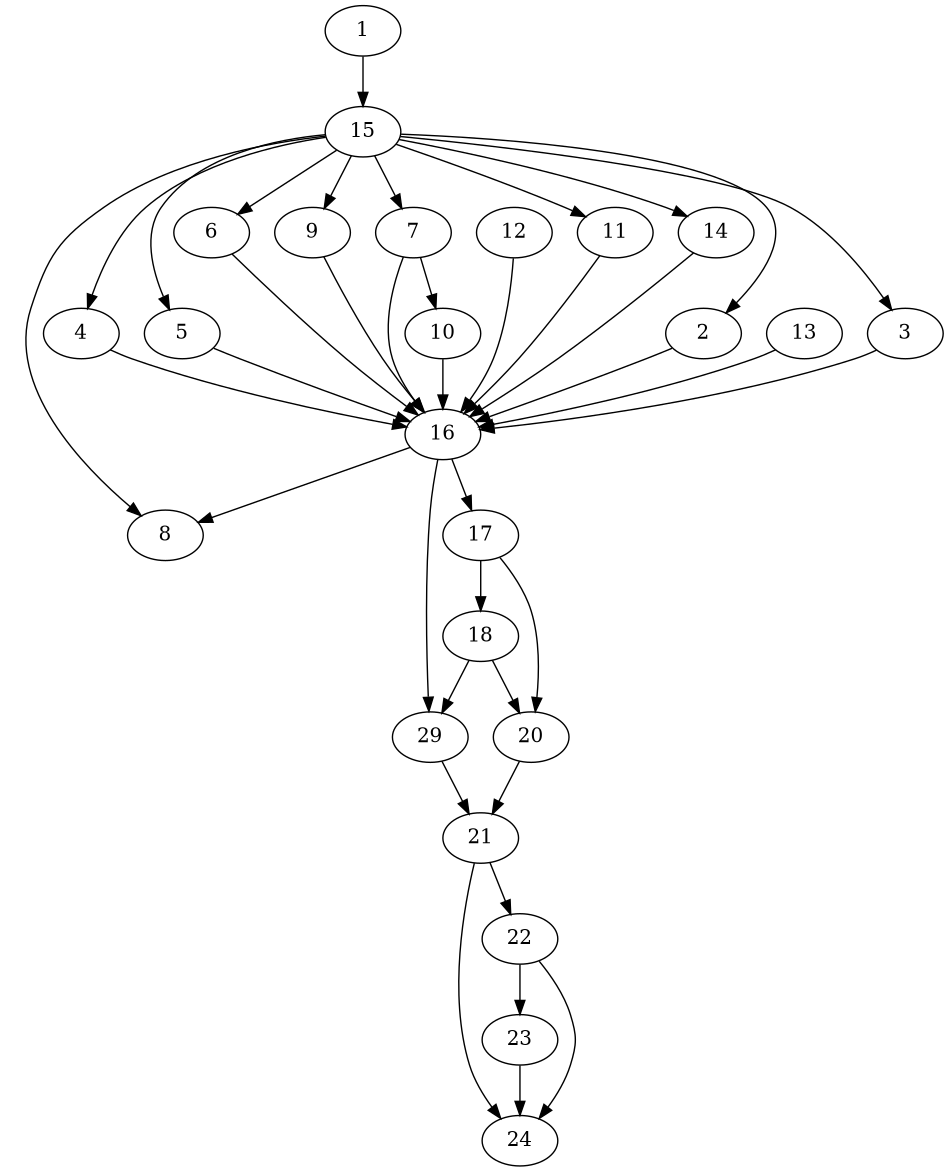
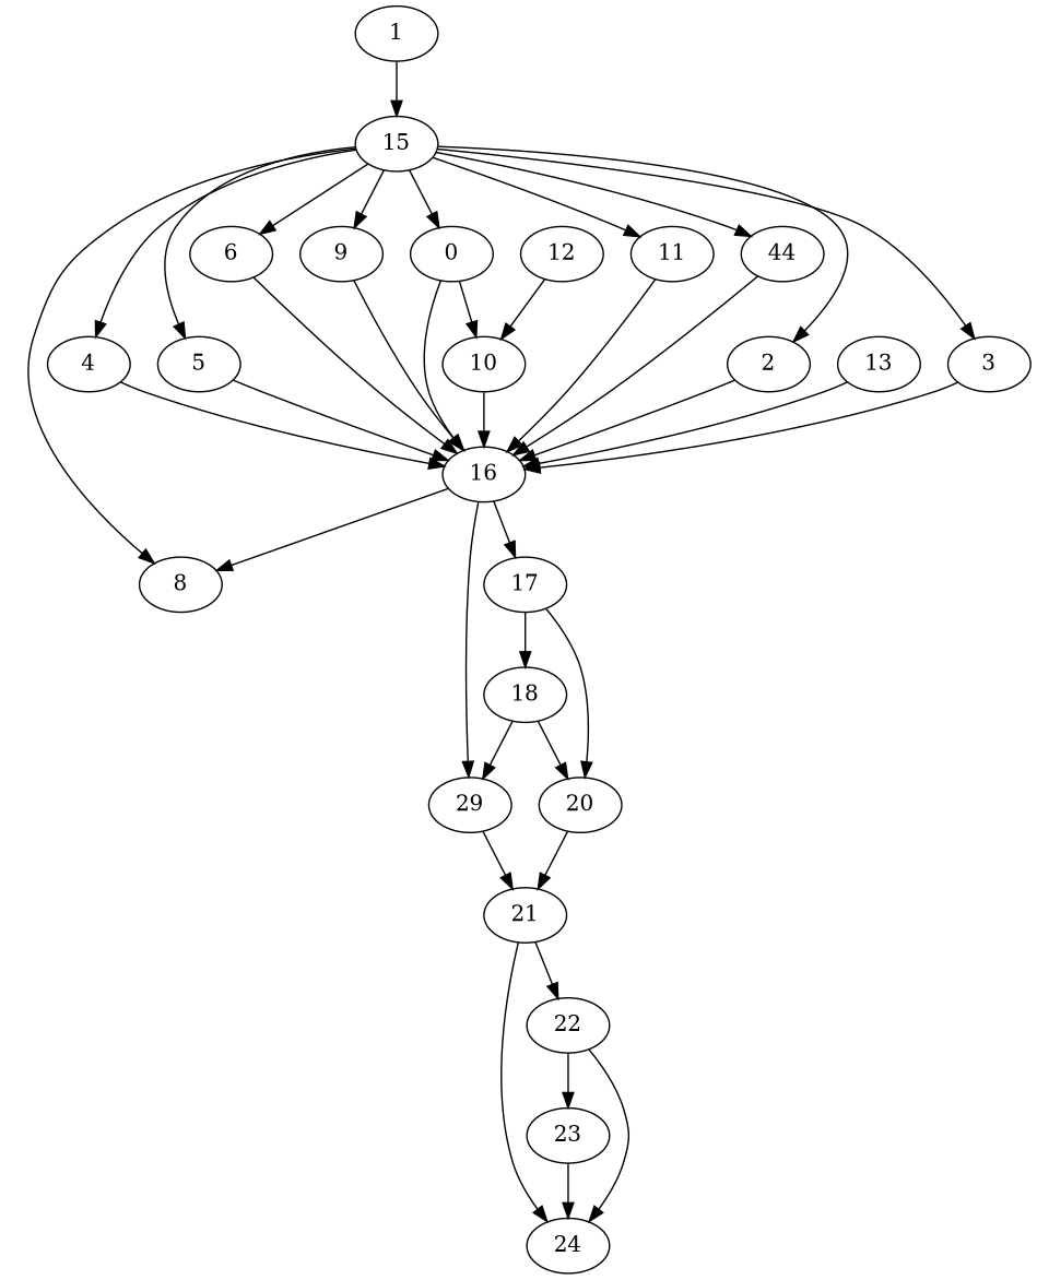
  digraph {
    1
    15
    2
    3
    4
    5
    6
-   7
+   7 [label=0]
    8
    9
    11
-   14
+   14 [label=44]
    16
    10
    12
    13
    17
    n18 [label=29]
    20
    18
    21
    24
    22
    23
    1 -> 15
    15 -> 2
    15 -> 3
    15 -> 4
    15 -> 5
    15 -> 6
    15 -> 7
    15 -> 8
    15 -> 9
    15 -> 11
    15 -> 14
    2 -> 16
    3 -> 16
    4 -> 16
    5 -> 16
    6 -> 16
    7 -> 16
    7 -> 10
    9 -> 16
    11 -> 16
    14 -> 16
    16 -> 8
    16 -> 17
    16 -> n18
    10 -> 16
-   12 -> 16
+   12 -> 10
    13 -> 16
    17 -> 20
    17 -> 18
    n18 -> 21
    20 -> 21
    18 -> n18
    18 -> 20
    21 -> 24
    21 -> 22
    22 -> 24
    22 -> 23
    23 -> 24
  }
